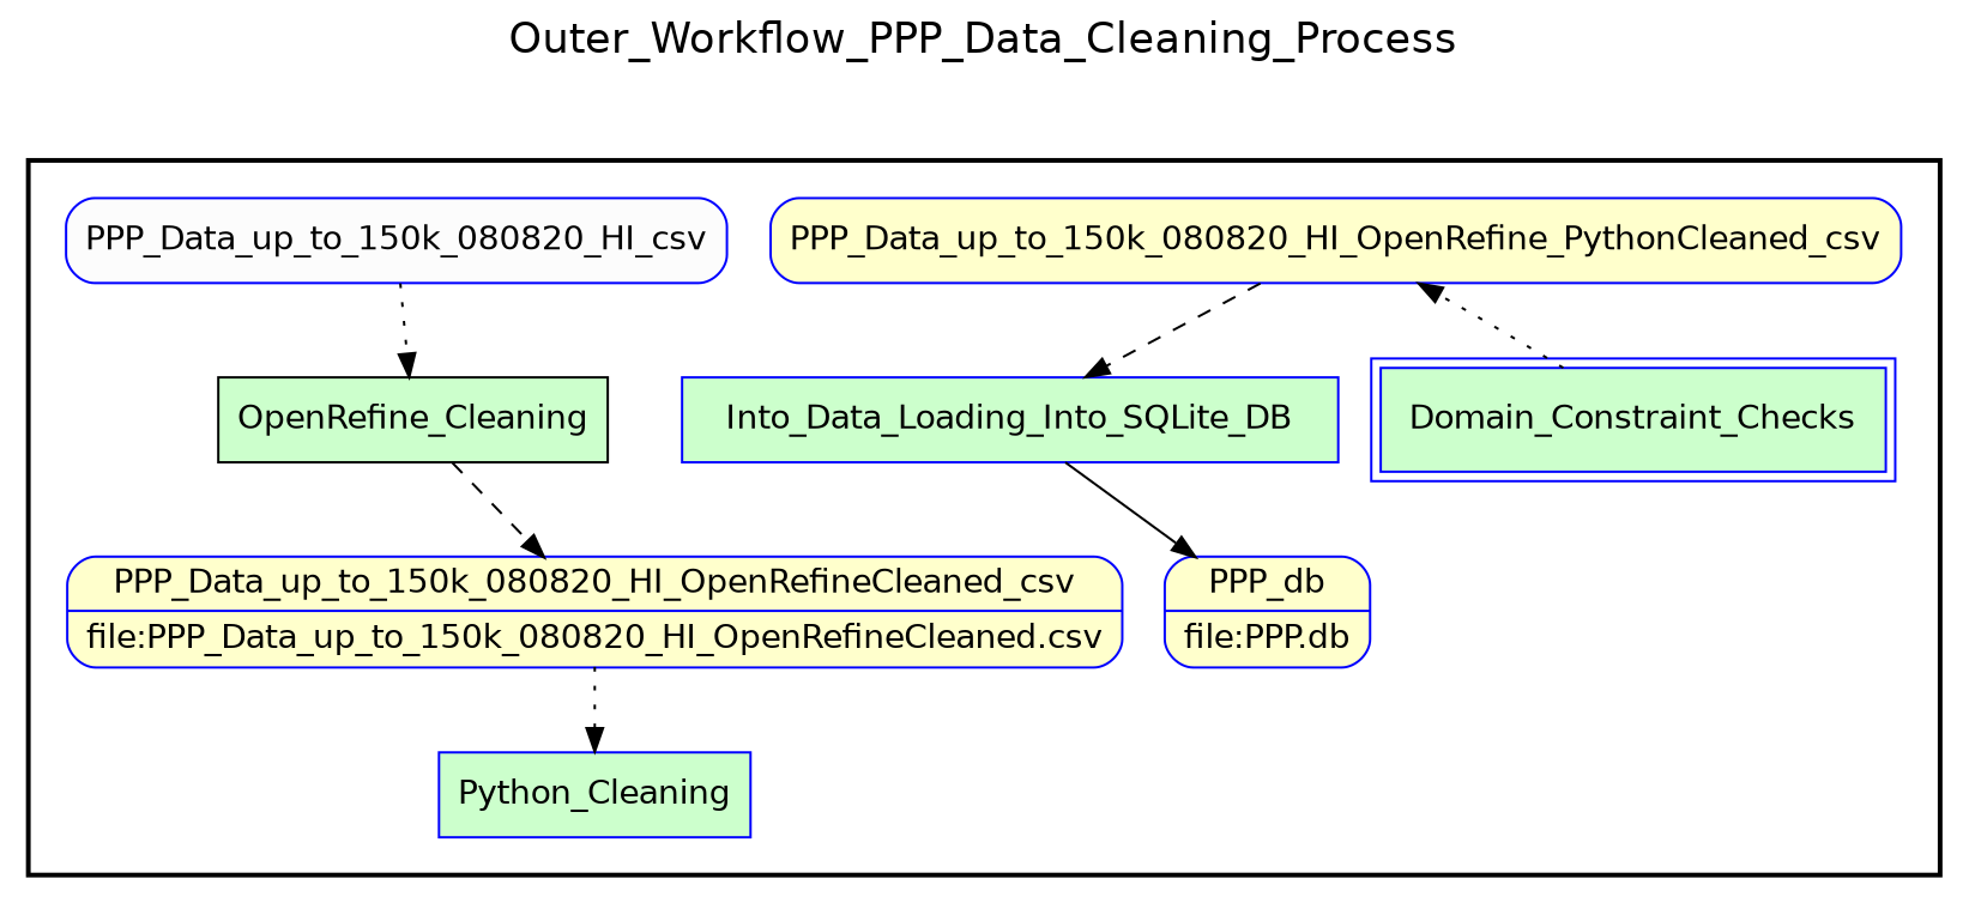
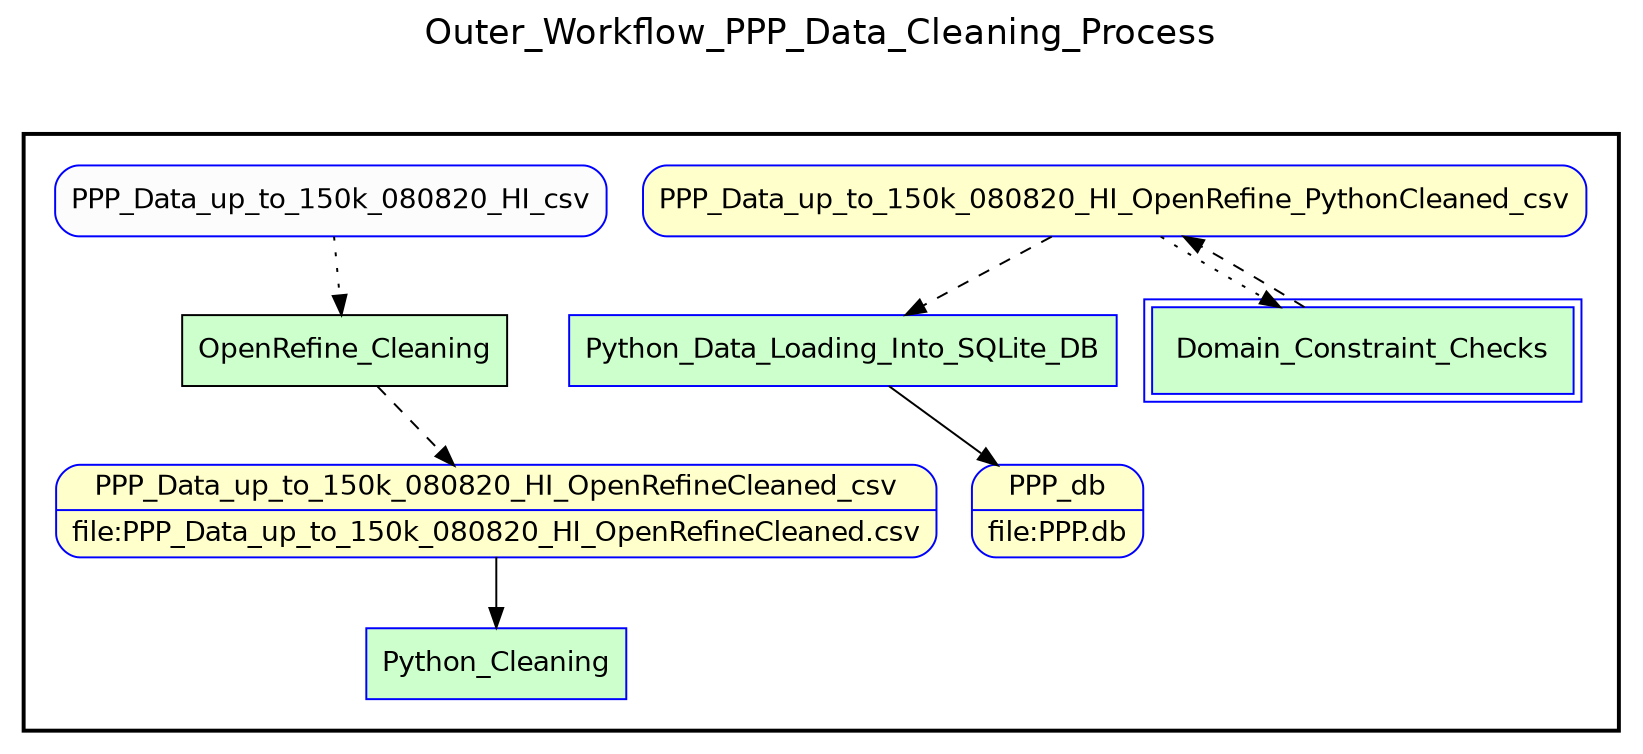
  digraph {
    fontname=Helvetica
    fontsize=18
    label=Outer_Workflow_PPP_Data_Cleaning_Process
    labelloc=t
    rankdir=TB
    node [color=blue fillcolor="#CCFFCC" fontname=Helvetica peripheries=1 shape=box style=filled]
    edge [style=dashed]
    OpenRefine_Cleaning [color=black]
    n2 [fillcolor="#FFFFCC" label="{<f0> PPP_Data_up_to_150k_080820_HI_OpenRefineCleaned_csv |<f1> file\:PPP_Data_up_to_150k_080820_HI_OpenRefineCleaned.csv}" rankdir=LR shape=record style="rounded,filled"]
    Python_Cleaning
    PPP_Data_up_to_150k_080820_HI_OpenRefine_PythonCleaned_csv [fillcolor="#FFFFCC" style="rounded,filled"]
-   Python_Data_Loading_Into_SQLite_DB [label=Into_Data_Loading_Into_SQLite_DB]
+   Python_Data_Loading_Into_SQLite_DB
    n6 [fillcolor="#FFFFCC" label="{<f0> PPP_db |<f1> file\:PPP.db}" rankdir=LR shape=record style="rounded,filled"]
    Domain_Constraint_Checks [peripheries=2]
    PPP_Data_up_to_150k_080820_HI_csv [fillcolor="#FCFCFC" style="rounded,filled"]
    subgraph cluster_1 {
      color=black
      label=""
      penwidth=2
      subgraph cluster_2 {
        color=black
        label=""
        penwidth=0
        OpenRefine_Cleaning
        n2
        Python_Cleaning
        PPP_Data_up_to_150k_080820_HI_OpenRefine_PythonCleaned_csv
        Python_Data_Loading_Into_SQLite_DB
        n6
        Domain_Constraint_Checks
        PPP_Data_up_to_150k_080820_HI_csv
      }
    }
    OpenRefine_Cleaning -> n2
-   n2 -> Python_Cleaning [style=dotted]
+   n2 -> Python_Cleaning [style=solid]
    PPP_Data_up_to_150k_080820_HI_OpenRefine_PythonCleaned_csv -> Python_Data_Loading_Into_SQLite_DB
+   PPP_Data_up_to_150k_080820_HI_OpenRefine_PythonCleaned_csv -> Domain_Constraint_Checks [style=dotted]
    Python_Data_Loading_Into_SQLite_DB -> n6 [style=solid]
-   Domain_Constraint_Checks -> PPP_Data_up_to_150k_080820_HI_OpenRefine_PythonCleaned_csv [style=dotted]
+   Domain_Constraint_Checks -> PPP_Data_up_to_150k_080820_HI_OpenRefine_PythonCleaned_csv
    PPP_Data_up_to_150k_080820_HI_csv -> OpenRefine_Cleaning [style=dotted]
  }
